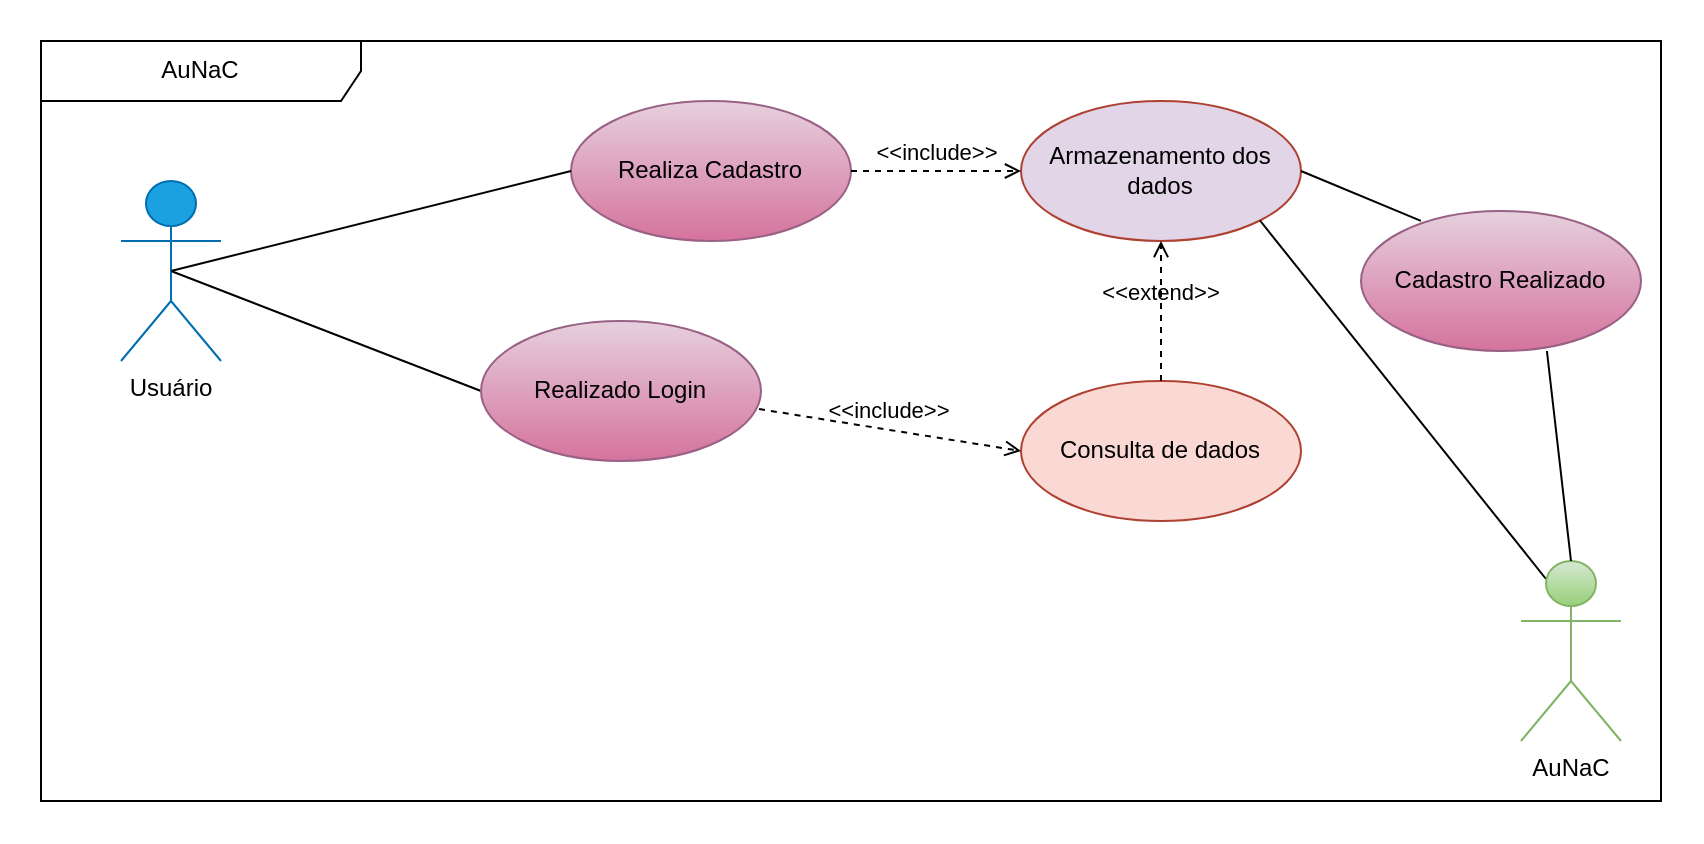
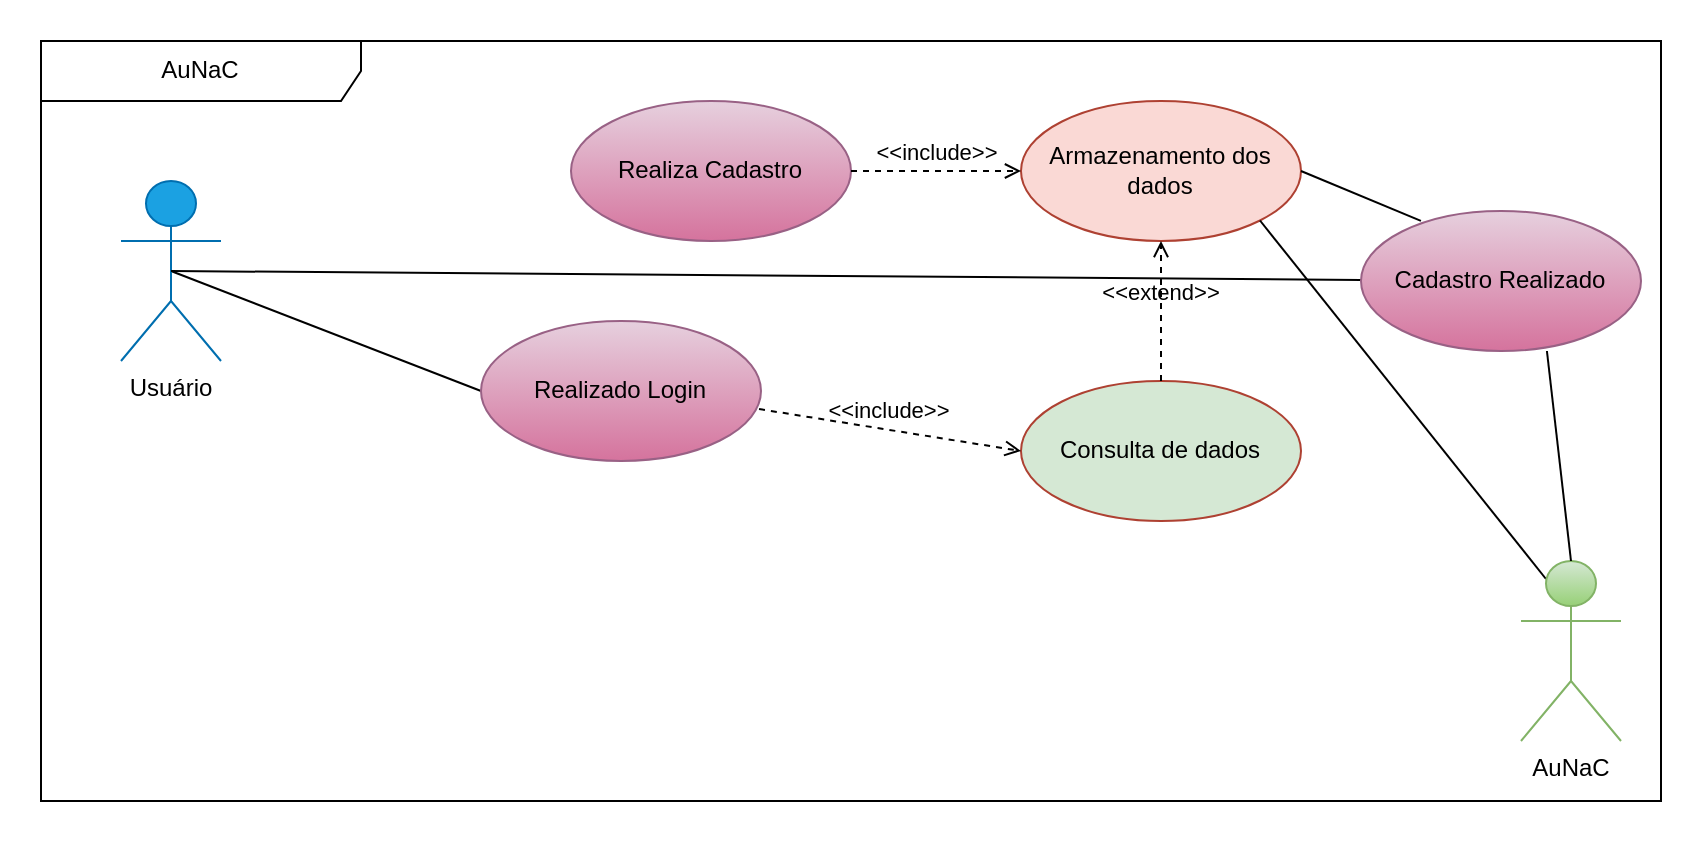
  <mxCell id="0" />
  <mxCell id="1" parent="0" />
  <mxCell id="2" value="AuNaC" style="shape=umlFrame;whiteSpace=wrap;html=1;pointerEvents=0;recursiveResize=0;container=1;collapsible=0;width=160;" vertex="1" parent="1"><mxGeometry x="20" y="20" width="810" height="380" as="geometry" /></mxCell>
  <mxCell id="3" style="rounded=0;orthogonalLoop=1;jettySize=auto;html=1;exitX=0.5;exitY=0.5;exitDx=0;exitDy=0;exitPerimeter=0;entryX=0;entryY=0.5;entryDx=0;entryDy=0;endArrow=none;startFill=0;" edge="1" parent="2" source="4" target="9"><mxGeometry relative="1" as="geometry" /></mxCell>
  <mxCell id="4" value="&lt;font style=&quot;color: light-dark(rgb(0, 0, 0), rgb(255, 255, 255));&quot;&gt;Usuário&lt;/font&gt;" style="shape=umlActor;verticalLabelPosition=bottom;verticalAlign=top;html=1;fillColor=#1ba1e2;strokeColor=#006EAF;fontColor=#ffffff;" vertex="1" parent="2"><mxGeometry x="40" y="70" width="50" height="90" as="geometry" /></mxCell>
  <mxCell id="5" value="Realiza Cadastro" style="ellipse;whiteSpace=wrap;html=1;fillColor=#e6d0de;strokeColor=#996185;gradientColor=#d5739d;" vertex="1" parent="2"><mxGeometry x="265" y="30" width="140" height="70" as="geometry" /></mxCell>
- <mxCell id="6" style="rounded=0;orthogonalLoop=1;jettySize=auto;html=1;exitX=0.5;exitY=0.5;exitDx=0;exitDy=0;exitPerimeter=0;entryX=0;entryY=0.5;entryDx=0;entryDy=0;endArrow=none;startFill=0;" edge="1" parent="2" source="4" target="5"><mxGeometry relative="1" as="geometry" /></mxCell>
- <mxCell id="7" value="Armazenamento dos dados" style="ellipse;whiteSpace=wrap;html=1;fillColor=#e1d5e7;strokeColor=#ae4132;" vertex="1" parent="2"><mxGeometry x="490" y="30" width="140" height="70" as="geometry" /></mxCell>
+ <mxCell id="6" style="rounded=0;orthogonalLoop=1;jettySize=auto;html=1;exitX=0.5;exitY=0.5;exitDx=0;exitDy=0;exitPerimeter=0;endArrow=none;startFill=0;" edge="1" parent="2" source="4" target="13"><mxGeometry relative="1" as="geometry" /></mxCell>
+ <mxCell id="7" value="Armazenamento dos dados" style="ellipse;whiteSpace=wrap;html=1;fillColor=#fad9d5;strokeColor=#ae4132;" vertex="1" parent="2"><mxGeometry x="490" y="30" width="140" height="70" as="geometry" /></mxCell>
  <mxCell id="8" value="&amp;lt;&amp;lt;include&amp;gt;&amp;gt;" style="html=1;verticalAlign=bottom;labelBackgroundColor=none;endArrow=open;endFill=0;dashed=1;rounded=0;entryX=0;entryY=0.5;entryDx=0;entryDy=0;exitX=1;exitY=0.5;exitDx=0;exitDy=0;" edge="1" parent="2" source="5" target="7"><mxGeometry width="160" relative="1" as="geometry"><mxPoint x="290" y="180" as="sourcePoint" /><mxPoint x="450" y="180" as="targetPoint" /></mxGeometry></mxCell>
  <mxCell id="9" value="Realizado Login" style="ellipse;whiteSpace=wrap;html=1;fillColor=#e6d0de;strokeColor=#996185;gradientColor=#d5739d;" vertex="1" parent="2"><mxGeometry x="220" y="140" width="140" height="70" as="geometry" /></mxCell>
- <mxCell id="10" value="Consulta de dados" style="ellipse;whiteSpace=wrap;html=1;fillColor=#fad9d5;strokeColor=#ae4132;" vertex="1" parent="2"><mxGeometry x="490" y="170" width="140" height="70" as="geometry" /></mxCell>
+ <mxCell id="10" value="Consulta de dados" style="ellipse;whiteSpace=wrap;html=1;fillColor=#d5e8d4;strokeColor=#ae4132;" vertex="1" parent="2"><mxGeometry x="490" y="170" width="140" height="70" as="geometry" /></mxCell>
  <mxCell id="11" value="&amp;lt;&amp;lt;include&amp;gt;&amp;gt;" style="html=1;verticalAlign=bottom;labelBackgroundColor=none;endArrow=open;endFill=0;dashed=1;rounded=0;entryX=0;entryY=0.5;entryDx=0;entryDy=0;exitX=0.993;exitY=0.629;exitDx=0;exitDy=0;exitPerimeter=0;" edge="1" parent="2" source="9" target="10"><mxGeometry width="160" relative="1" as="geometry"><mxPoint x="290" y="180" as="sourcePoint" /><mxPoint x="450" y="180" as="targetPoint" /></mxGeometry></mxCell>
  <mxCell id="12" value="&amp;lt;&amp;lt;extend&amp;gt;&amp;gt;" style="html=1;verticalAlign=bottom;labelBackgroundColor=none;endArrow=open;endFill=0;dashed=1;rounded=0;entryX=0.5;entryY=1;entryDx=0;entryDy=0;" edge="1" parent="2" source="10" target="7"><mxGeometry width="160" relative="1" as="geometry"><mxPoint x="290" y="180" as="sourcePoint" /><mxPoint x="450" y="180" as="targetPoint" /></mxGeometry></mxCell>
  <mxCell id="13" value="Cadastro Realizado" style="ellipse;whiteSpace=wrap;html=1;fillColor=#e6d0de;strokeColor=#996185;gradientColor=#d5739d;" vertex="1" parent="2"><mxGeometry x="660" y="85" width="140" height="70" as="geometry" /></mxCell>
  <mxCell id="14" style="rounded=0;orthogonalLoop=1;jettySize=auto;html=1;exitX=1;exitY=0.5;exitDx=0;exitDy=0;entryX=0.214;entryY=0.071;entryDx=0;entryDy=0;entryPerimeter=0;endArrow=none;startFill=0;" edge="1" parent="2" source="7" target="13"><mxGeometry relative="1" as="geometry" /></mxCell>
  <mxCell id="15" style="rounded=0;orthogonalLoop=1;jettySize=auto;html=1;exitX=0.25;exitY=0.1;exitDx=0;exitDy=0;exitPerimeter=0;entryX=1;entryY=1;entryDx=0;entryDy=0;endArrow=none;startFill=0;" edge="1" parent="2" source="16" target="7"><mxGeometry relative="1" as="geometry" /></mxCell>
  <mxCell id="16" value="&lt;font style=&quot;color: light-dark(rgb(0, 0, 0), rgb(255, 255, 255));&quot;&gt;AuNaC&lt;/font&gt;" style="shape=umlActor;verticalLabelPosition=bottom;verticalAlign=top;html=1;fillColor=#d5e8d4;strokeColor=#82b366;gradientColor=#97d077;" vertex="1" parent="2"><mxGeometry x="740" y="260" width="50" height="90" as="geometry" /></mxCell>
  <mxCell id="17" style="rounded=0;orthogonalLoop=1;jettySize=auto;html=1;exitX=0.5;exitY=0;exitDx=0;exitDy=0;exitPerimeter=0;entryX=0.664;entryY=1;entryDx=0;entryDy=0;entryPerimeter=0;endArrow=none;startFill=0;" edge="1" parent="2" source="16" target="13"><mxGeometry relative="1" as="geometry" /></mxCell>
